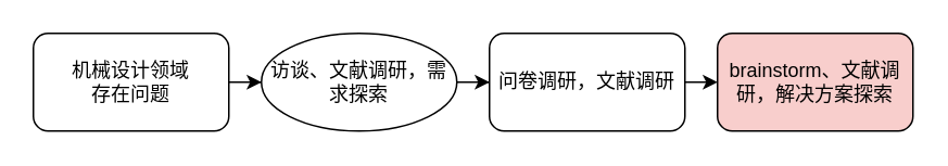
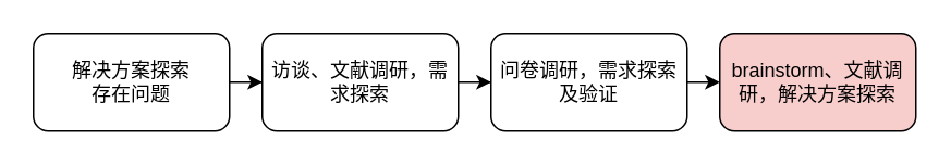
  <mxCell id="0" />
  <mxCell id="1" parent="0" />
  <mxCell id="2" value="" style="edgeStyle=orthogonalEdgeStyle;rounded=0;orthogonalLoop=1;jettySize=auto;html=1;" edge="1" parent="1" source="3" target="5"><mxGeometry relative="1" as="geometry" /></mxCell>
- <mxCell id="3" value="机械设计领域&lt;br&gt;存在问题" style="rounded=1;whiteSpace=wrap;html=1;" vertex="1" parent="1"><mxGeometry x="20" y="20" width="120" height="60" as="geometry" /></mxCell>
+ <mxCell id="3" value="解决方案探索&lt;br&gt;存在问题" style="rounded=1;whiteSpace=wrap;html=1;" vertex="1" parent="1"><mxGeometry x="20" y="20" width="120" height="60" as="geometry" /></mxCell>
  <mxCell id="4" value="" style="edgeStyle=orthogonalEdgeStyle;rounded=0;orthogonalLoop=1;jettySize=auto;html=1;" edge="1" parent="1" source="5" target="6"><mxGeometry relative="1" as="geometry" /></mxCell>
- <mxCell id="5" value="访谈、文献调研，需求探索" style="ellipse;whiteSpace=wrap;html=1;" vertex="1" parent="1"><mxGeometry x="160" y="20" width="120" height="60" as="geometry" /></mxCell>
- <mxCell id="6" value="问卷调研，文献调研" style="rounded=1;whiteSpace=wrap;html=1;" vertex="1" parent="1"><mxGeometry x="300" y="20" width="120" height="60" as="geometry" /></mxCell>
+ <mxCell id="5" value="访谈、文献调研，需求探索" style="rounded=1;whiteSpace=wrap;html=1;" vertex="1" parent="1"><mxGeometry x="160" y="20" width="120" height="60" as="geometry" /></mxCell>
+ <mxCell id="6" value="问卷调研，需求探索及验证" style="rounded=1;whiteSpace=wrap;html=1;" vertex="1" parent="1"><mxGeometry x="300" y="20" width="120" height="60" as="geometry" /></mxCell>
  <mxCell id="7" value="" style="endArrow=classic;html=1;rounded=0;exitX=1;exitY=0.5;exitDx=0;exitDy=0;entryX=0;entryY=0.5;entryDx=0;entryDy=0;" edge="1" parent="1" source="6" target="8"><mxGeometry width="50" height="50" relative="1" as="geometry"><mxPoint x="480" y="70" as="sourcePoint" /><mxPoint x="470" y="60" as="targetPoint" /></mxGeometry></mxCell>
  <mxCell id="8" value="brainstorm、文献调研，解决方案探索" style="rounded=1;whiteSpace=wrap;html=1;fillColor=#f8cecc;" vertex="1" parent="1"><mxGeometry x="440" y="20" width="120" height="60" as="geometry" /></mxCell>
